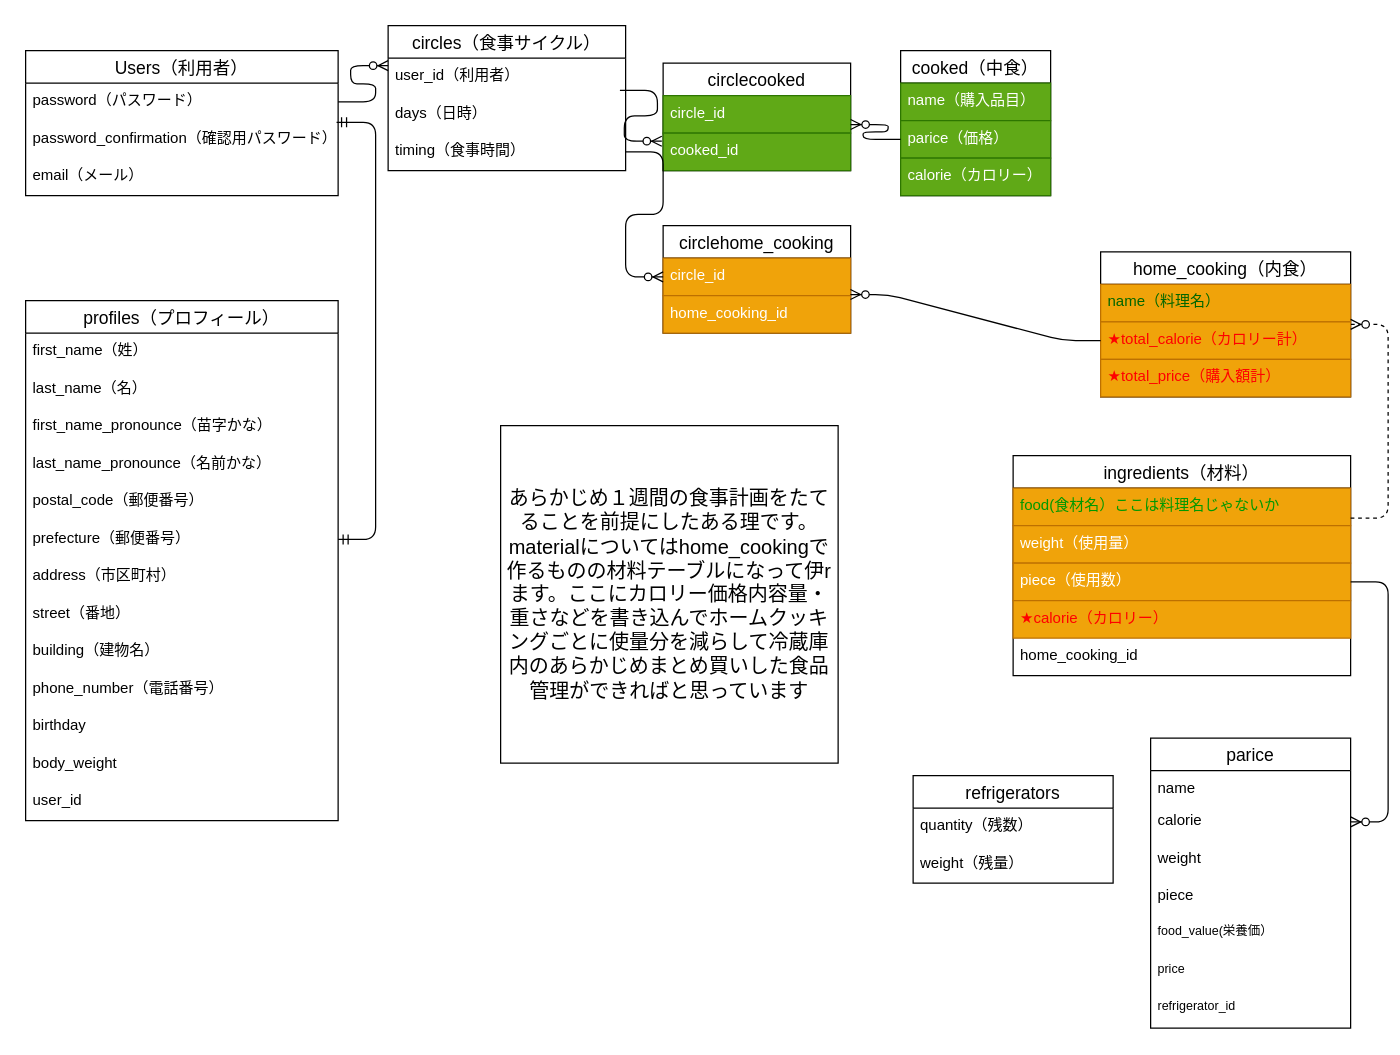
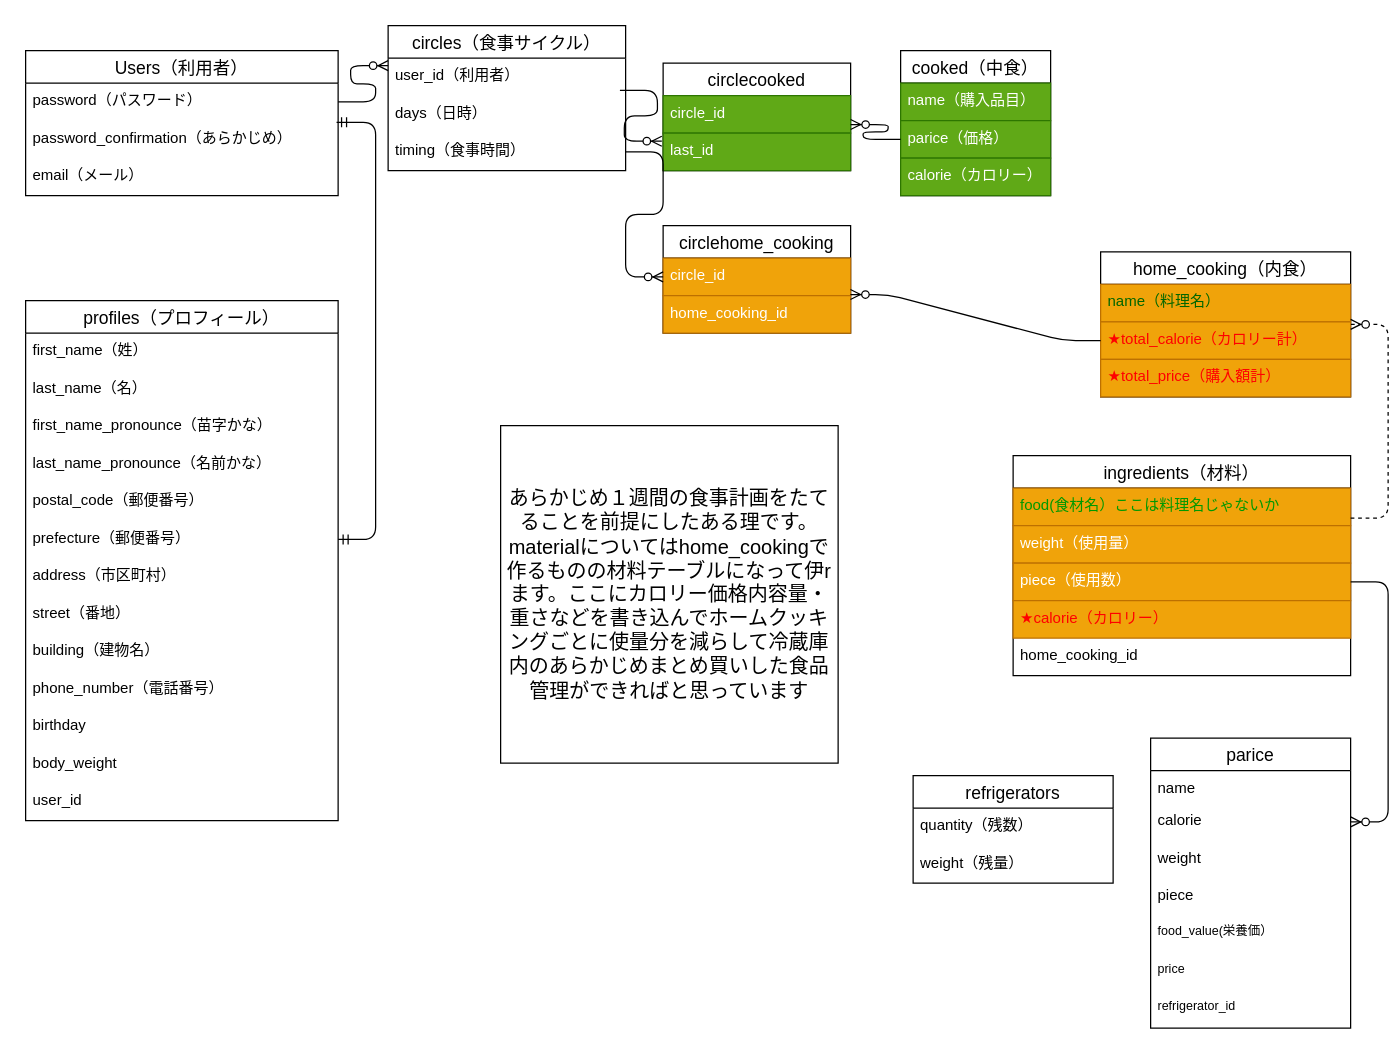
  <mxCell id="0" />
  <mxCell id="1" parent="0" />
  <mxCell id="2" value="Users（利用者）" style="swimlane;fontStyle=0;childLayout=stackLayout;horizontal=1;startSize=26;horizontalStack=0;resizeParent=1;resizeParentMax=0;resizeLast=0;collapsible=1;marginBottom=0;align=center;fontSize=14;" vertex="1" parent="1"><mxGeometry x="20" y="40" width="250" height="116" as="geometry" /></mxCell>
  <mxCell id="3" value="password（パスワード）" style="text;strokeColor=none;fillColor=none;spacingLeft=4;spacingRight=4;overflow=hidden;rotatable=0;points=[[0,0.5],[1,0.5]];portConstraint=eastwest;fontSize=12;" vertex="1" parent="2"><mxGeometry y="26" width="250" height="30" as="geometry" /></mxCell>
- <mxCell id="4" value="password_confirmation（確認用パスワード）" style="text;strokeColor=none;fillColor=none;spacingLeft=4;spacingRight=4;overflow=hidden;rotatable=0;points=[[0,0.5],[1,0.5]];portConstraint=eastwest;fontSize=12;" vertex="1" parent="2"><mxGeometry y="56" width="250" height="30" as="geometry" /></mxCell>
+ <mxCell id="4" value="password_confirmation（あらかじめ）" style="text;strokeColor=none;fillColor=none;spacingLeft=4;spacingRight=4;overflow=hidden;rotatable=0;points=[[0,0.5],[1,0.5]];portConstraint=eastwest;fontSize=12;" vertex="1" parent="2"><mxGeometry y="56" width="250" height="30" as="geometry" /></mxCell>
  <mxCell id="5" value="email（メール）" style="text;strokeColor=none;fillColor=none;spacingLeft=4;spacingRight=4;overflow=hidden;rotatable=0;points=[[0,0.5],[1,0.5]];portConstraint=eastwest;fontSize=12;" vertex="1" parent="2"><mxGeometry y="86" width="250" height="30" as="geometry" /></mxCell>
  <mxCell id="6" value="circles（食事サイクル）" style="swimlane;fontStyle=0;childLayout=stackLayout;horizontal=1;startSize=26;horizontalStack=0;resizeParent=1;resizeParentMax=0;resizeLast=0;collapsible=1;marginBottom=0;align=center;fontSize=14;" vertex="1" parent="1"><mxGeometry x="310" y="20" width="190" height="116" as="geometry"><mxRectangle x="360" y="80" width="140" height="40" as="alternateBounds" /></mxGeometry></mxCell>
  <mxCell id="7" value="user_id（利用者）" style="text;strokeColor=none;fillColor=none;spacingLeft=4;spacingRight=4;overflow=hidden;rotatable=0;points=[[0,0.5],[1,0.5]];portConstraint=eastwest;fontSize=12;" vertex="1" parent="6"><mxGeometry y="26" width="190" height="30" as="geometry" /></mxCell>
  <mxCell id="8" value="days（日時）" style="text;strokeColor=none;fillColor=none;spacingLeft=4;spacingRight=4;overflow=hidden;rotatable=0;points=[[0,0.5],[1,0.5]];portConstraint=eastwest;fontSize=12;" vertex="1" parent="6"><mxGeometry y="56" width="190" height="30" as="geometry" /></mxCell>
  <mxCell id="9" value="timing（食事時間）" style="text;strokeColor=none;fillColor=none;spacingLeft=4;spacingRight=4;overflow=hidden;rotatable=0;points=[[0,0.5],[1,0.5]];portConstraint=eastwest;fontSize=12;" vertex="1" parent="6"><mxGeometry y="86" width="190" height="30" as="geometry" /></mxCell>
  <mxCell id="10" value="cooked（中食）" style="swimlane;fontStyle=0;childLayout=stackLayout;horizontal=1;startSize=26;horizontalStack=0;resizeParent=1;resizeParentMax=0;resizeLast=0;collapsible=1;marginBottom=0;align=center;fontSize=14;" vertex="1" parent="1"><mxGeometry x="720" y="40" width="120" height="116" as="geometry" /></mxCell>
  <mxCell id="11" value="name（購入品目）" style="text;strokeColor=#2D7600;fillColor=#60a917;spacingLeft=4;spacingRight=4;overflow=hidden;rotatable=0;points=[[0,0.5],[1,0.5]];portConstraint=eastwest;fontSize=12;fontColor=#ffffff;" vertex="1" parent="10"><mxGeometry y="26" width="120" height="30" as="geometry" /></mxCell>
  <mxCell id="12" value="parice（価格）" style="text;strokeColor=#2D7600;fillColor=#60a917;spacingLeft=4;spacingRight=4;overflow=hidden;rotatable=0;points=[[0,0.5],[1,0.5]];portConstraint=eastwest;fontSize=12;fontColor=#ffffff;" vertex="1" parent="10"><mxGeometry y="56" width="120" height="30" as="geometry" /></mxCell>
  <mxCell id="13" value="calorie（カロリー）" style="text;strokeColor=#2D7600;fillColor=#60a917;spacingLeft=4;spacingRight=4;overflow=hidden;rotatable=0;points=[[0,0.5],[1,0.5]];portConstraint=eastwest;fontSize=12;fontColor=#ffffff;" vertex="1" parent="10"><mxGeometry y="86" width="120" height="30" as="geometry" /></mxCell>
  <mxCell id="14" value="home_cooking（内食）" style="swimlane;fontStyle=0;childLayout=stackLayout;horizontal=1;startSize=26;horizontalStack=0;resizeParent=1;resizeParentMax=0;resizeLast=0;collapsible=1;marginBottom=0;align=center;fontSize=14;" vertex="1" parent="1"><mxGeometry x="880" y="201" width="200" height="116" as="geometry" /></mxCell>
  <mxCell id="15" value="name（料理名）" style="text;strokeColor=#BD7000;fillColor=#f0a30a;spacingLeft=4;spacingRight=4;overflow=hidden;rotatable=0;points=[[0,0.5],[1,0.5]];portConstraint=eastwest;fontSize=12;fontColor=#006600;" vertex="1" parent="14"><mxGeometry y="26" width="200" height="30" as="geometry" /></mxCell>
  <mxCell id="16" value="★total_calorie（カロリー計）" style="text;strokeColor=#BD7000;fillColor=#f0a30a;spacingLeft=4;spacingRight=4;overflow=hidden;rotatable=0;points=[[0,0.5],[1,0.5]];portConstraint=eastwest;fontSize=12;fontColor=#FF0000;" vertex="1" parent="14"><mxGeometry y="56" width="200" height="30" as="geometry" /></mxCell>
  <mxCell id="17" value="★total_price（購入額計）" style="text;strokeColor=#BD7000;fillColor=#f0a30a;spacingLeft=4;spacingRight=4;overflow=hidden;rotatable=0;points=[[0,0.5],[1,0.5]];portConstraint=eastwest;fontSize=12;fontColor=#FF0000;" vertex="1" parent="14"><mxGeometry y="86" width="200" height="30" as="geometry" /></mxCell>
  <mxCell id="18" value="" style="edgeStyle=entityRelationEdgeStyle;fontSize=12;html=1;endArrow=ERzeroToMany;endFill=1;entryX=0;entryY=0.2;entryDx=0;entryDy=0;entryPerimeter=0;exitX=1;exitY=0.5;exitDx=0;exitDy=0;" edge="1" parent="1" source="3" target="7"><mxGeometry width="100" height="100" relative="1" as="geometry"><mxPoint x="280" y="81" as="sourcePoint" /><mxPoint x="348.08" y="186" as="targetPoint" /></mxGeometry></mxCell>
  <mxCell id="19" value="profiles（プロフィール）" style="swimlane;fontStyle=0;childLayout=stackLayout;horizontal=1;startSize=26;horizontalStack=0;resizeParent=1;resizeParentMax=0;resizeLast=0;collapsible=1;marginBottom=0;align=center;fontSize=14;" vertex="1" parent="1"><mxGeometry x="20" y="240" width="250" height="416" as="geometry" /></mxCell>
  <mxCell id="20" value="first_name（姓）" style="text;strokeColor=none;fillColor=none;spacingLeft=4;spacingRight=4;overflow=hidden;rotatable=0;points=[[0,0.5],[1,0.5]];portConstraint=eastwest;fontSize=12;" vertex="1" parent="19"><mxGeometry y="26" width="250" height="30" as="geometry" /></mxCell>
  <mxCell id="21" value="last_name（名）" style="text;strokeColor=none;fillColor=none;spacingLeft=4;spacingRight=4;overflow=hidden;rotatable=0;points=[[0,0.5],[1,0.5]];portConstraint=eastwest;fontSize=12;" vertex="1" parent="19"><mxGeometry y="56" width="250" height="30" as="geometry" /></mxCell>
  <mxCell id="22" value="first_name_pronounce（苗字かな）" style="text;strokeColor=none;fillColor=none;spacingLeft=4;spacingRight=4;overflow=hidden;rotatable=0;points=[[0,0.5],[1,0.5]];portConstraint=eastwest;fontSize=12;" vertex="1" parent="19"><mxGeometry y="86" width="250" height="30" as="geometry" /></mxCell>
  <mxCell id="23" value="last_name_pronounce（名前かな）" style="text;strokeColor=none;fillColor=none;spacingLeft=4;spacingRight=4;overflow=hidden;rotatable=0;points=[[0,0.5],[1,0.5]];portConstraint=eastwest;fontSize=12;" vertex="1" parent="19"><mxGeometry y="116" width="250" height="30" as="geometry" /></mxCell>
  <mxCell id="24" value="postal_code（郵便番号）" style="text;strokeColor=none;fillColor=none;spacingLeft=4;spacingRight=4;overflow=hidden;rotatable=0;points=[[0,0.5],[1,0.5]];portConstraint=eastwest;fontSize=12;" vertex="1" parent="19"><mxGeometry y="146" width="250" height="30" as="geometry" /></mxCell>
  <mxCell id="25" value="prefecture（郵便番号）" style="text;strokeColor=none;fillColor=none;spacingLeft=4;spacingRight=4;overflow=hidden;rotatable=0;points=[[0,0.5],[1,0.5]];portConstraint=eastwest;fontSize=12;" vertex="1" parent="19"><mxGeometry y="176" width="250" height="30" as="geometry" /></mxCell>
  <mxCell id="26" value="address（市区町村）" style="text;strokeColor=none;fillColor=none;spacingLeft=4;spacingRight=4;overflow=hidden;rotatable=0;points=[[0,0.5],[1,0.5]];portConstraint=eastwest;fontSize=12;" vertex="1" parent="19"><mxGeometry y="206" width="250" height="30" as="geometry" /></mxCell>
  <mxCell id="27" value="street（番地）" style="text;strokeColor=none;fillColor=none;spacingLeft=4;spacingRight=4;overflow=hidden;rotatable=0;points=[[0,0.5],[1,0.5]];portConstraint=eastwest;fontSize=12;" vertex="1" parent="19"><mxGeometry y="236" width="250" height="30" as="geometry" /></mxCell>
  <mxCell id="28" value="building（建物名）" style="text;strokeColor=none;fillColor=none;spacingLeft=4;spacingRight=4;overflow=hidden;rotatable=0;points=[[0,0.5],[1,0.5]];portConstraint=eastwest;fontSize=12;" vertex="1" parent="19"><mxGeometry y="266" width="250" height="30" as="geometry" /></mxCell>
  <mxCell id="29" value="phone_number（電話番号）" style="text;strokeColor=none;fillColor=none;spacingLeft=4;spacingRight=4;overflow=hidden;rotatable=0;points=[[0,0.5],[1,0.5]];portConstraint=eastwest;fontSize=12;" vertex="1" parent="19"><mxGeometry y="296" width="250" height="30" as="geometry" /></mxCell>
  <mxCell id="30" value="birthday" style="text;strokeColor=none;fillColor=none;spacingLeft=4;spacingRight=4;overflow=hidden;rotatable=0;points=[[0,0.5],[1,0.5]];portConstraint=eastwest;fontSize=12;" vertex="1" parent="19"><mxGeometry y="326" width="250" height="30" as="geometry" /></mxCell>
  <mxCell id="31" value="body_weight" style="text;strokeColor=none;fillColor=none;spacingLeft=4;spacingRight=4;overflow=hidden;rotatable=0;points=[[0,0.5],[1,0.5]];portConstraint=eastwest;fontSize=12;" vertex="1" parent="19"><mxGeometry y="356" width="250" height="30" as="geometry" /></mxCell>
  <mxCell id="32" value="user_id" style="text;strokeColor=none;fillColor=none;spacingLeft=4;spacingRight=4;overflow=hidden;rotatable=0;points=[[0,0.5],[1,0.5]];portConstraint=eastwest;fontSize=12;" vertex="1" parent="19"><mxGeometry y="386" width="250" height="30" as="geometry" /></mxCell>
  <mxCell id="33" value="" style="edgeStyle=entityRelationEdgeStyle;fontSize=12;html=1;endArrow=ERmandOne;startArrow=ERmandOne;entryX=0.995;entryY=0.044;entryDx=0;entryDy=0;entryPerimeter=0;" edge="1" parent="1" source="25" target="4"><mxGeometry width="100" height="100" relative="1" as="geometry"><mxPoint x="280" y="300" as="sourcePoint" /><mxPoint x="350" y="243" as="targetPoint" /></mxGeometry></mxCell>
  <mxCell id="34" value="ingredients（材料）" style="swimlane;fontStyle=0;childLayout=stackLayout;horizontal=1;startSize=26;horizontalStack=0;resizeParent=1;resizeParentMax=0;resizeLast=0;collapsible=1;marginBottom=0;align=center;fontSize=14;" vertex="1" parent="1"><mxGeometry x="810" y="364" width="270" height="176" as="geometry" /></mxCell>
  <mxCell id="35" value="food(食材名）ここは料理名じゃないか" style="text;strokeColor=#BD7000;fillColor=#f0a30a;spacingLeft=4;spacingRight=4;overflow=hidden;rotatable=0;points=[[0,0.5],[1,0.5]];portConstraint=eastwest;fontSize=12;fontColor=#009900;" vertex="1" parent="34"><mxGeometry y="26" width="270" height="30" as="geometry" /></mxCell>
  <mxCell id="36" value="weight（使用量）" style="text;strokeColor=#BD7000;fillColor=#f0a30a;spacingLeft=4;spacingRight=4;overflow=hidden;rotatable=0;points=[[0,0.5],[1,0.5]];portConstraint=eastwest;fontSize=12;fontColor=#ffffff;" vertex="1" parent="34"><mxGeometry y="56" width="270" height="30" as="geometry" /></mxCell>
  <mxCell id="37" value="piece（使用数）" style="text;strokeColor=#BD7000;fillColor=#f0a30a;spacingLeft=4;spacingRight=4;overflow=hidden;rotatable=0;points=[[0,0.5],[1,0.5]];portConstraint=eastwest;fontSize=12;fontColor=#ffffff;" vertex="1" parent="34"><mxGeometry y="86" width="270" height="30" as="geometry" /></mxCell>
  <mxCell id="38" value="★calorie（カロリー）" style="text;strokeColor=#BD7000;fillColor=#f0a30a;spacingLeft=4;spacingRight=4;overflow=hidden;rotatable=0;points=[[0,0.5],[1,0.5]];portConstraint=eastwest;fontSize=12;fontColor=#FF0000;" vertex="1" parent="34"><mxGeometry y="116" width="270" height="30" as="geometry" /></mxCell>
  <mxCell id="39" value="home_cooking_id" style="text;spacingLeft=4;spacingRight=4;overflow=hidden;rotatable=0;points=[[0,0.5],[1,0.5]];portConstraint=eastwest;fontSize=12;" vertex="1" parent="34"><mxGeometry y="146" width="270" height="30" as="geometry" /></mxCell>
  <mxCell id="40" value="circlecooked" style="swimlane;fontStyle=0;childLayout=stackLayout;horizontal=1;startSize=26;horizontalStack=0;resizeParent=1;resizeParentMax=0;resizeLast=0;collapsible=1;marginBottom=0;align=center;fontSize=14;" vertex="1" parent="1"><mxGeometry x="530" y="50" width="150" height="86" as="geometry" /></mxCell>
  <mxCell id="41" value="circle_id" style="text;strokeColor=#2D7600;fillColor=#60a917;spacingLeft=4;spacingRight=4;overflow=hidden;rotatable=0;points=[[0,0.5],[1,0.5]];portConstraint=eastwest;fontSize=12;fontColor=#ffffff;" vertex="1" parent="40"><mxGeometry y="26" width="150" height="30" as="geometry" /></mxCell>
- <mxCell id="42" value="cooked_id" style="text;strokeColor=#2D7600;fillColor=#60a917;spacingLeft=4;spacingRight=4;overflow=hidden;rotatable=0;points=[[0,0.5],[1,0.5]];portConstraint=eastwest;fontSize=12;fontColor=#ffffff;" vertex="1" parent="40"><mxGeometry y="56" width="150" height="30" as="geometry" /></mxCell>
+ <mxCell id="42" value="last_id" style="text;strokeColor=#2D7600;fillColor=#60a917;spacingLeft=4;spacingRight=4;overflow=hidden;rotatable=0;points=[[0,0.5],[1,0.5]];portConstraint=eastwest;fontSize=12;fontColor=#ffffff;" vertex="1" parent="40"><mxGeometry y="56" width="150" height="30" as="geometry" /></mxCell>
  <mxCell id="43" value="" style="edgeStyle=entityRelationEdgeStyle;fontSize=12;html=1;endArrow=ERzeroToMany;endFill=1;entryX=1;entryY=0.77;entryDx=0;entryDy=0;entryPerimeter=0;exitX=0;exitY=0.5;exitDx=0;exitDy=0;" edge="1" parent="1" source="12" target="41"><mxGeometry width="100" height="100" relative="1" as="geometry"><mxPoint x="800" y="110" as="sourcePoint" /><mxPoint x="510" y="300" as="targetPoint" /></mxGeometry></mxCell>
  <mxCell id="44" value="" style="edgeStyle=entityRelationEdgeStyle;fontSize=12;html=1;endArrow=ERzeroToMany;endFill=1;entryX=-0.007;entryY=0.215;entryDx=0;entryDy=0;entryPerimeter=0;exitX=0.976;exitY=-0.141;exitDx=0;exitDy=0;exitPerimeter=0;" edge="1" parent="1" source="8" target="42"><mxGeometry width="100" height="100" relative="1" as="geometry"><mxPoint x="510" y="170" as="sourcePoint" /><mxPoint x="510" y="300" as="targetPoint" /></mxGeometry></mxCell>
  <mxCell id="45" value="あらかじめ１週間の食事計画をたてることを前提にしたある理です。materialについてはhome_cookingで作るものの材料テーブルになって伊rます。ここにカロリー価格内容量・重さなどを書き込んでホームクッキングごとに使量分を減らして冷蔵庫内のあらかじめまとめ買いした食品管理ができればと思っています" style="whiteSpace=wrap;html=1;align=center;fontSize=16;" vertex="1" parent="1"><mxGeometry x="400" y="340" width="270" height="270" as="geometry" /></mxCell>
  <mxCell id="46" value="circlehome_cooking" style="swimlane;fontStyle=0;childLayout=stackLayout;horizontal=1;startSize=26;horizontalStack=0;resizeParent=1;resizeParentMax=0;resizeLast=0;collapsible=1;marginBottom=0;align=center;fontSize=14;" vertex="1" parent="1"><mxGeometry x="530" y="180" width="150" height="86" as="geometry" /></mxCell>
  <mxCell id="47" value="circle_id" style="text;strokeColor=#BD7000;fillColor=#f0a30a;spacingLeft=4;spacingRight=4;overflow=hidden;rotatable=0;points=[[0,0.5],[1,0.5]];portConstraint=eastwest;fontSize=12;fontColor=#ffffff;" vertex="1" parent="46"><mxGeometry y="26" width="150" height="30" as="geometry" /></mxCell>
  <mxCell id="48" value="home_cooking_id" style="text;strokeColor=#BD7000;fillColor=#f0a30a;spacingLeft=4;spacingRight=4;overflow=hidden;rotatable=0;points=[[0,0.5],[1,0.5]];portConstraint=eastwest;fontSize=12;fontColor=#ffffff;" vertex="1" parent="46"><mxGeometry y="56" width="150" height="30" as="geometry" /></mxCell>
  <mxCell id="49" value="" style="edgeStyle=entityRelationEdgeStyle;fontSize=12;html=1;endArrow=ERzeroToMany;endFill=1;entryX=0.999;entryY=-0.03;entryDx=0;entryDy=0;entryPerimeter=0;exitX=0;exitY=0.5;exitDx=0;exitDy=0;" edge="1" parent="1" source="16" target="48"><mxGeometry width="100" height="100" relative="1" as="geometry"><mxPoint x="880" y="250" as="sourcePoint" /><mxPoint x="640" y="290" as="targetPoint" /></mxGeometry></mxCell>
  <mxCell id="50" value="" style="edgeStyle=entityRelationEdgeStyle;fontSize=12;html=1;endArrow=ERzeroToMany;endFill=1;exitX=1;exitY=0.5;exitDx=0;exitDy=0;entryX=0;entryY=0.5;entryDx=0;entryDy=0;" edge="1" parent="1" source="9" target="47"><mxGeometry width="100" height="100" relative="1" as="geometry"><mxPoint x="540" y="390" as="sourcePoint" /><mxPoint x="640" y="290" as="targetPoint" /></mxGeometry></mxCell>
  <mxCell id="51" value="" style="edgeStyle=entityRelationEdgeStyle;fontSize=12;html=1;endArrow=ERzeroToMany;endFill=1;entryX=1;entryY=0.5;entryDx=0;entryDy=0;exitX=1;exitY=0.8;exitDx=0;exitDy=0;exitPerimeter=0;dashed=1;" edge="1" parent="1" source="35" target="14"><mxGeometry width="100" height="100" relative="1" as="geometry"><mxPoint x="910" y="540" as="sourcePoint" /><mxPoint x="1080" y="441" as="targetPoint" /></mxGeometry></mxCell>
  <mxCell id="52" value="parice" style="swimlane;fontStyle=0;childLayout=stackLayout;horizontal=1;startSize=26;horizontalStack=0;resizeParent=1;resizeParentMax=0;resizeLast=0;collapsible=1;marginBottom=0;align=center;fontSize=14;" vertex="1" parent="1"><mxGeometry x="920" y="590" width="160" height="232" as="geometry" /></mxCell>
  <mxCell id="53" value="name" style="text;strokeColor=none;fillColor=none;spacingLeft=4;spacingRight=4;overflow=hidden;rotatable=0;points=[[0,0.5],[1,0.5]];portConstraint=eastwest;fontSize=12;" vertex="1" parent="52"><mxGeometry y="26" width="160" height="26" as="geometry" /></mxCell>
  <mxCell id="54" value="calorie" style="text;strokeColor=none;fillColor=none;spacingLeft=4;spacingRight=4;overflow=hidden;rotatable=0;points=[[0,0.5],[1,0.5]];portConstraint=eastwest;fontSize=12;" vertex="1" parent="52"><mxGeometry y="52" width="160" height="30" as="geometry" /></mxCell>
  <mxCell id="55" value="weight" style="text;strokeColor=none;fillColor=none;spacingLeft=4;spacingRight=4;overflow=hidden;rotatable=0;points=[[0,0.5],[1,0.5]];portConstraint=eastwest;fontSize=12;" vertex="1" parent="52"><mxGeometry y="82" width="160" height="30" as="geometry" /></mxCell>
  <mxCell id="56" value="piece" style="text;strokeColor=none;fillColor=none;spacingLeft=4;spacingRight=4;overflow=hidden;rotatable=0;points=[[0,0.5],[1,0.5]];portConstraint=eastwest;fontSize=12;" vertex="1" parent="52"><mxGeometry y="112" width="160" height="30" as="geometry" /></mxCell>
  <mxCell id="57" value="food_value(栄養価）" style="text;strokeColor=none;fillColor=none;spacingLeft=4;spacingRight=4;overflow=hidden;rotatable=0;points=[[0,0.5],[1,0.5]];portConstraint=eastwest;fontSize=10;" vertex="1" parent="52"><mxGeometry y="142" width="160" height="30" as="geometry" /></mxCell>
  <mxCell id="58" value="price" style="text;strokeColor=none;fillColor=none;spacingLeft=4;spacingRight=4;overflow=hidden;rotatable=0;points=[[0,0.5],[1,0.5]];portConstraint=eastwest;fontSize=10;" vertex="1" parent="52"><mxGeometry y="172" width="160" height="30" as="geometry" /></mxCell>
  <mxCell id="59" value="refrigerator_id" style="text;strokeColor=none;fillColor=none;spacingLeft=4;spacingRight=4;overflow=hidden;rotatable=0;points=[[0,0.5],[1,0.5]];portConstraint=eastwest;fontSize=10;" vertex="1" parent="52"><mxGeometry y="202" width="160" height="30" as="geometry" /></mxCell>
  <mxCell id="60" value="refrigerators" style="swimlane;fontStyle=0;childLayout=stackLayout;horizontal=1;startSize=26;horizontalStack=0;resizeParent=1;resizeParentMax=0;resizeLast=0;collapsible=1;marginBottom=0;align=center;fontSize=14;" vertex="1" parent="1"><mxGeometry x="730" y="620" width="160" height="86" as="geometry" /></mxCell>
  <mxCell id="61" value="quantity（残数）" style="text;strokeColor=none;fillColor=none;spacingLeft=4;spacingRight=4;overflow=hidden;rotatable=0;points=[[0,0.5],[1,0.5]];portConstraint=eastwest;fontSize=12;" vertex="1" parent="60"><mxGeometry y="26" width="160" height="30" as="geometry" /></mxCell>
  <mxCell id="62" value="weight（残量）" style="text;strokeColor=none;fillColor=none;spacingLeft=4;spacingRight=4;overflow=hidden;rotatable=0;points=[[0,0.5],[1,0.5]];portConstraint=eastwest;fontSize=12;" vertex="1" parent="60"><mxGeometry y="56" width="160" height="30" as="geometry" /></mxCell>
  <mxCell id="63" value="" style="edgeStyle=entityRelationEdgeStyle;fontSize=12;html=1;endArrow=ERzeroToMany;endFill=1;entryX=1;entryY=0.5;entryDx=0;entryDy=0;exitX=1;exitY=0.5;exitDx=0;exitDy=0;" edge="1" parent="1" source="37" target="54"><mxGeometry width="100" height="100" relative="1" as="geometry"><mxPoint x="1050" y="610" as="sourcePoint" /><mxPoint x="960" y="590" as="targetPoint" /></mxGeometry></mxCell>
